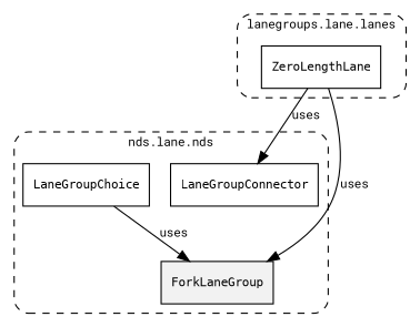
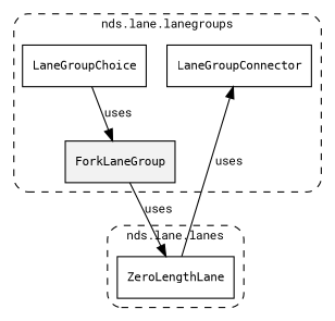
  digraph {
    fontname="Roboto Mono"
    fontsize=10
    rankdir=TB
    node [fontname="Roboto Mono" fontsize=10 shape=box]
    edge [fontname="Roboto Mono" fontsize=10]
    n1 [fillcolor="#0000000D" label=<<font face="monospace"><table align="center" border="0" cellspacing="0" cellpadding="0"><tr><td href="../../../content/packages/nds.lane.lanegroups.html#Structure-ForkLaneGroup" title="Structure defined in nds.lane.lanegroups">ForkLaneGroup</td></tr></table></font>> style=filled]
    n2 [label=<<font face="monospace"><table align="center" border="0" cellspacing="0" cellpadding="0"><tr><td href="../../../content/packages/nds.lane.lanegroups.html#Structure-LaneGroupConnector" title="Structure defined in nds.lane.lanegroups">LaneGroupConnector</td></tr></table></font>>]
    n3 [label=<<font face="monospace"><table align="center" border="0" cellspacing="0" cellpadding="0"><tr><td href="../../../content/packages/nds.lane.lanegroups.html#Choice-LaneGroupChoice" title="Choice defined in nds.lane.lanegroups">LaneGroupChoice</td></tr></table></font>>]
    n4 [label=<<font face="monospace"><table align="center" border="0" cellspacing="0" cellpadding="0"><tr><td href="../../../content/packages/nds.lane.lanes.html#Structure-ZeroLengthLane" title="Structure defined in nds.lane.lanes">ZeroLengthLane</td></tr></table></font>>]
    subgraph cluster_1 {
-     label="nds.lane.nds"
+     label="nds.lane.lanegroups"
      style="dashed, rounded"
      n1
      n2
      n3
    }
    subgraph cluster_2 {
-     label="lanegroups.lane.lanes"
+     label="nds.lane.lanes"
      style="dashed, rounded"
      n4
    }
-   n4 -> n1 [label=uses]
+   n1 -> n4 [label=uses]
    n3 -> n1 [label=uses]
    n4 -> n2 [label=uses]
  }
